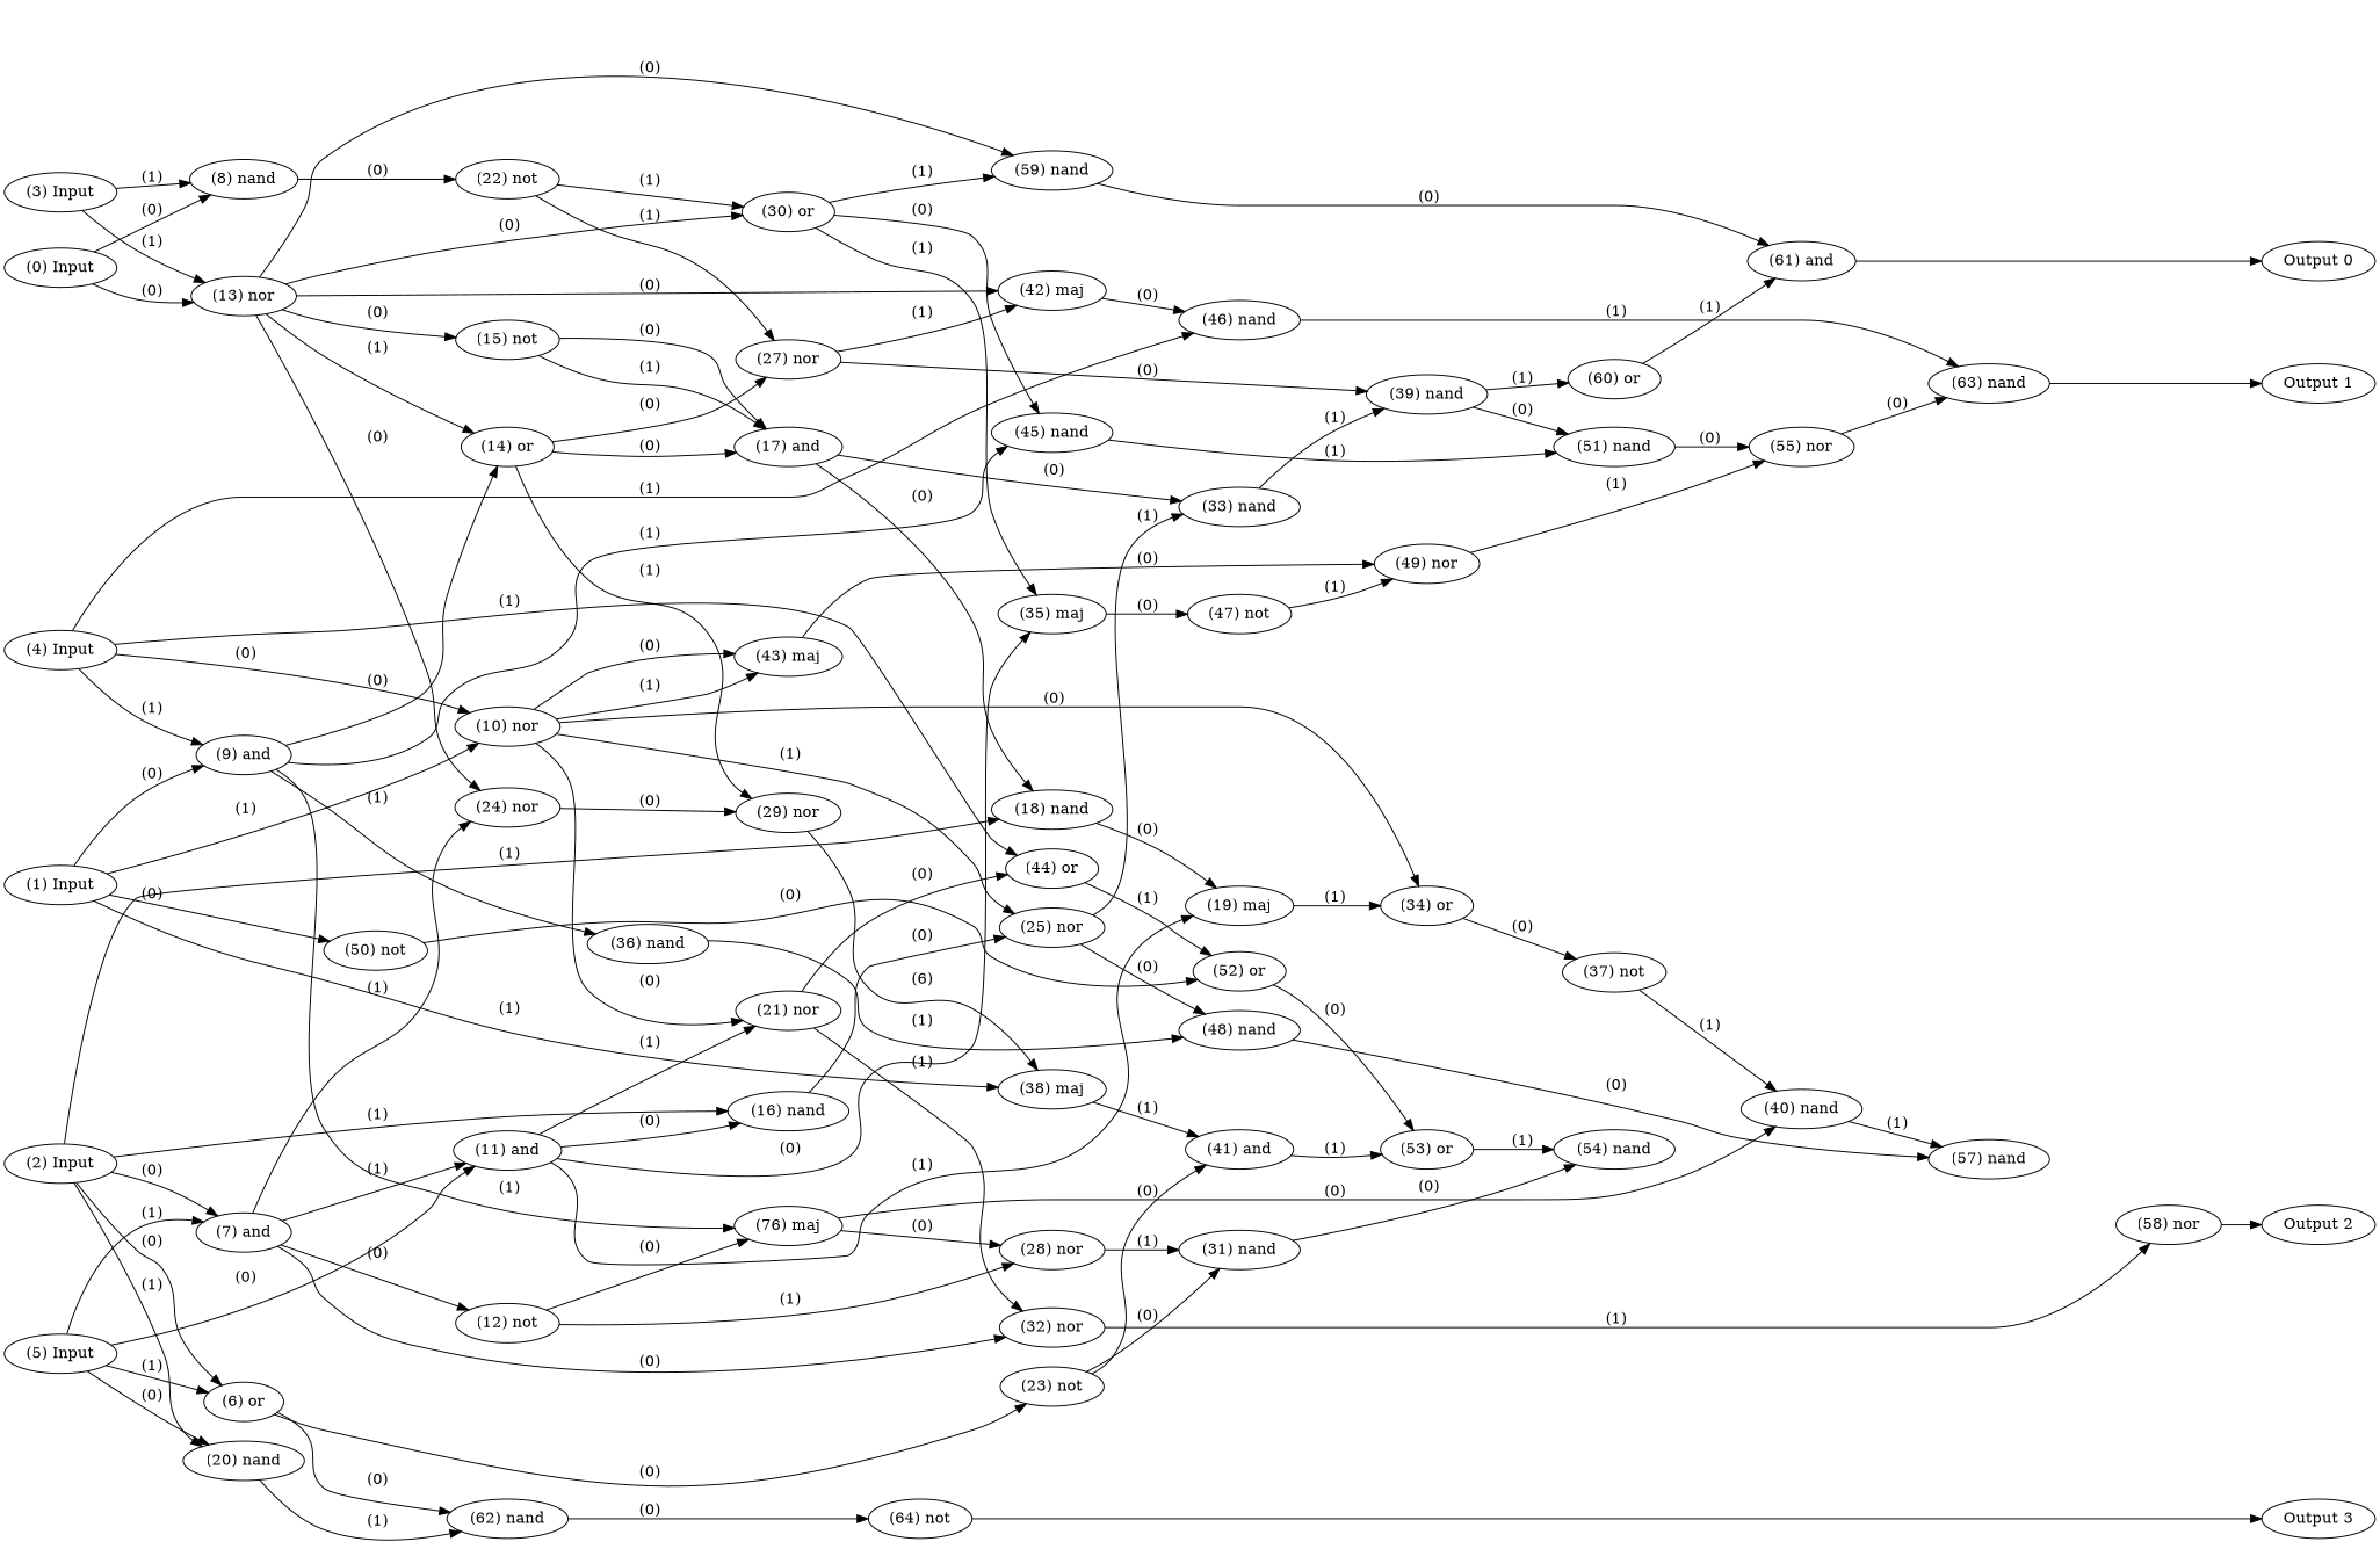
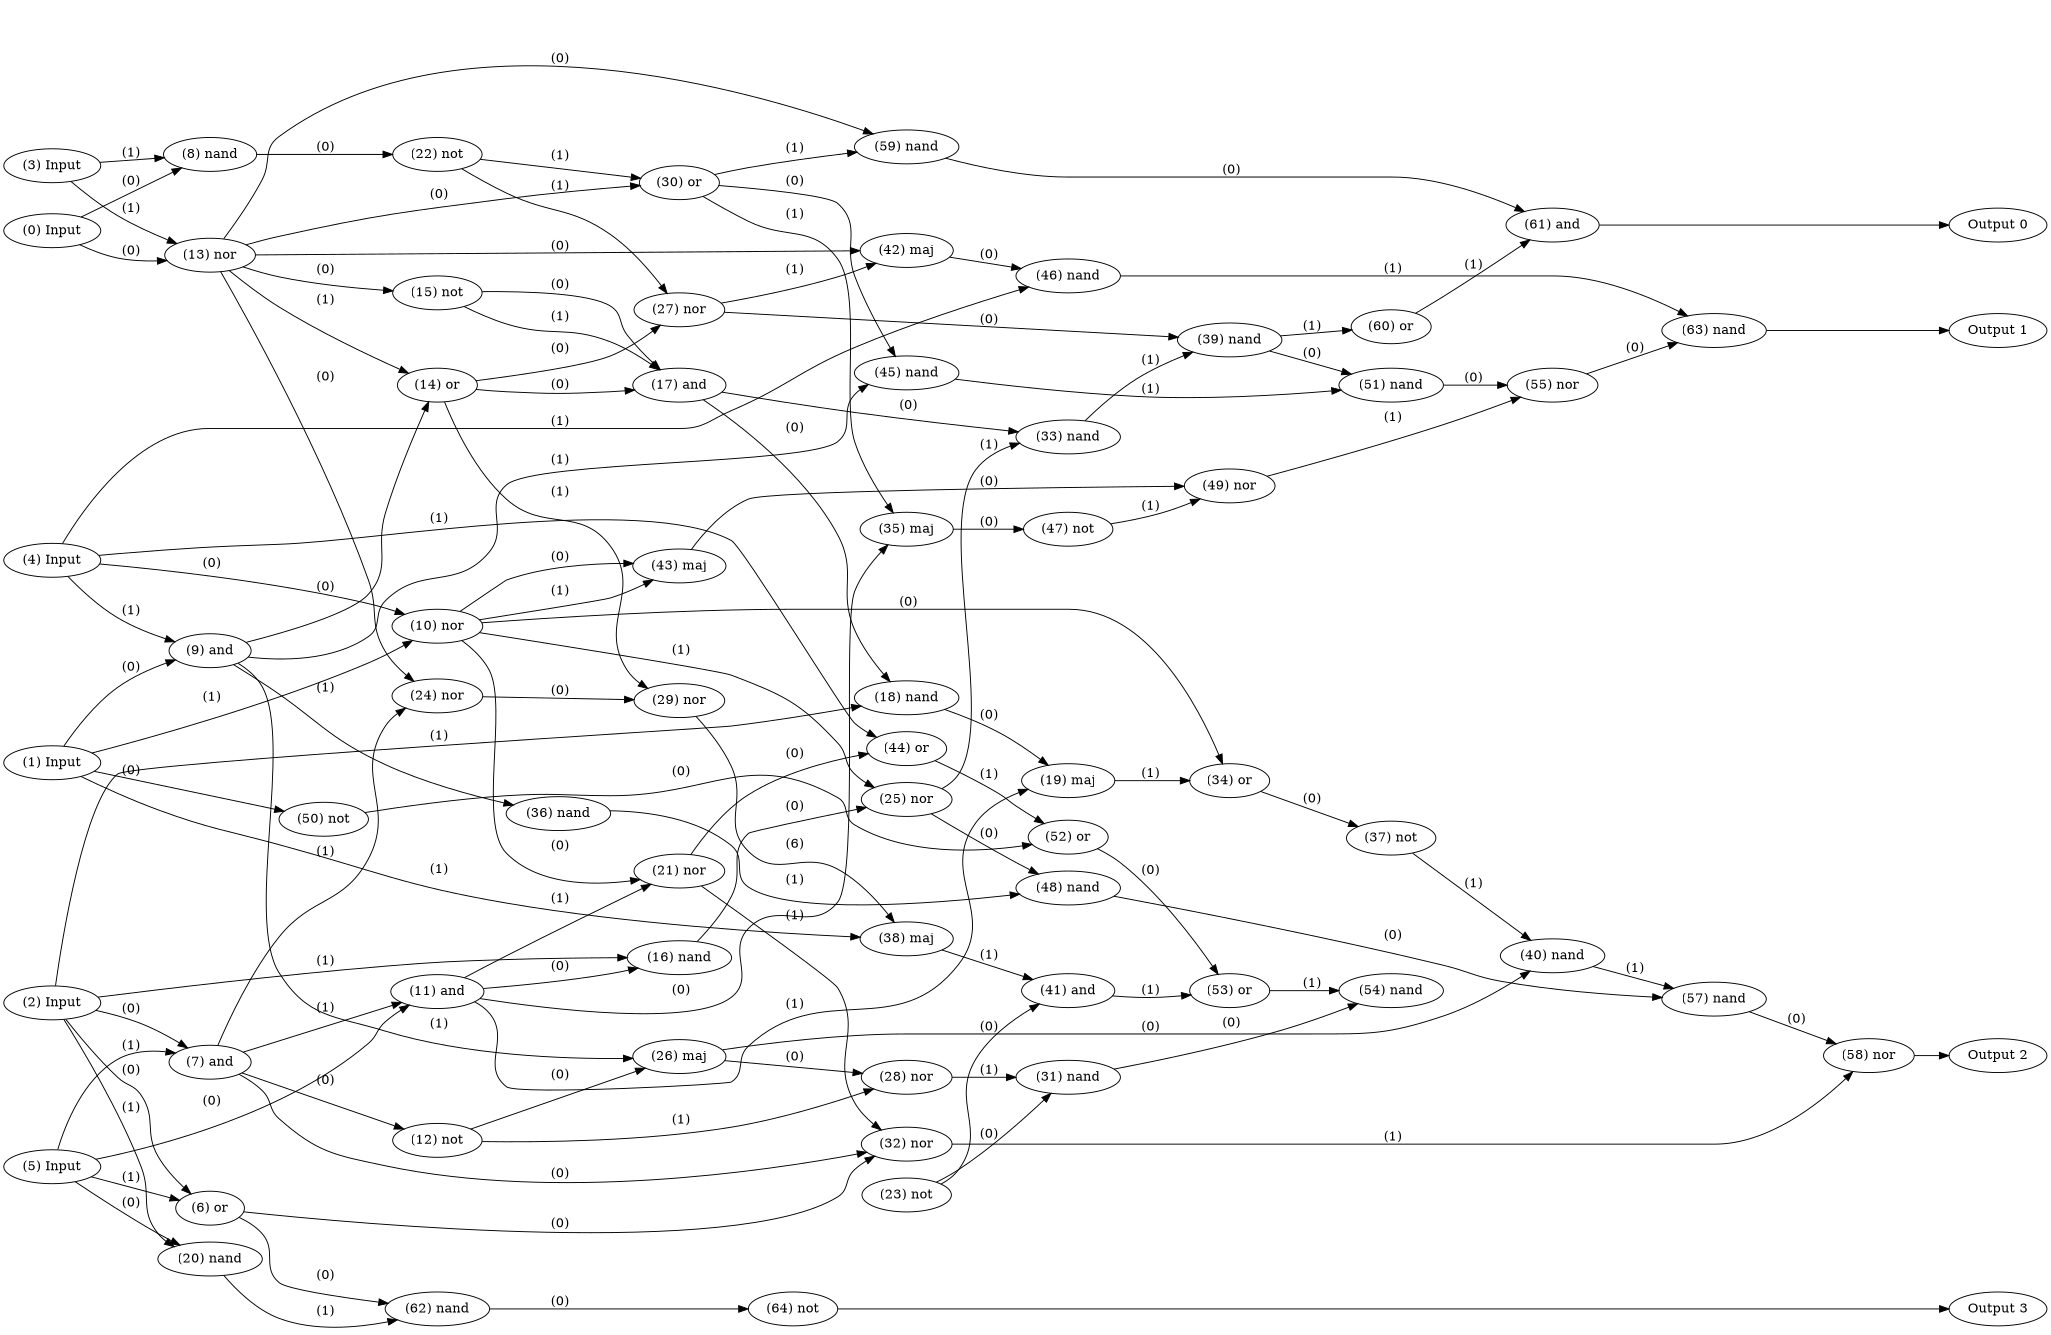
  digraph {
    rankdir=LR
    node [color=black fontcolor=black labelfontcolor=black]
    edge [bold=true color=black fontcolor=black labelfontcolor=black]
    n1 [label="(0) Input"]
    n2 [label="(1) Input"]
    n3 [label="(2) Input"]
    n4 [label="(3) Input"]
    n5 [label="(4) Input"]
    n6 [label="(5) Input"]
    n7 [label="Output 0"]
    n8 [label="Output 1"]
    n9 [label="Output 2"]
    n10 [label="Output 3"]
    n11 [label="(8) nand"]
    n12 [label="(13) nor"]
    n13 [label="(9) and"]
    n14 [label="(10) nor"]
    n15 [label="(38) maj"]
    n16 [label="(50) not"]
    n17 [label="(6) or"]
    n18 [label="(7) and"]
    n19 [label="(16) nand"]
    n20 [label="(18) nand"]
    n21 [label="(20) nand"]
    n22 [label="(44) or"]
    n23 [label="(46) nand"]
    n24 [label="(11) and"]
    n25 [label="(22) not"]
    n26 [label="(24) nor"]
    n27 [label="(14) or"]
    n28 [label="(15) not"]
    n29 [label="(30) or"]
    n30 [label="(42) maj"]
    n31 [label="(59) nand"]
-   n32 [label="(76) maj"]
+   n32 [label="(26) maj"]
    n33 [label="(36) nand"]
    n34 [label="(45) nand"]
    n35 [label="(21) nor"]
    n36 [label="(25) nor"]
    n37 [label="(34) or"]
    n38 [label="(43) maj"]
    n39 [label="(41) and"]
    n40 [label="(52) or"]
    n41 [label="(23) not"]
    n42 [label="(62) nand"]
    n43 [label="(12) not"]
    n44 [label="(32) nor"]
    n45 [label="(19) maj"]
    n46 [label="(63) nand"]
    n47 [label="(35) maj"]
    n48 [label="(31) nand"]
    n49 [label="(64) not"]
    n50 [label="(28) nor"]
    n51 [label="(29) nor"]
    n52 [label="(58) nor"]
    n53 [label="(27) nor"]
    n54 [label="(17) and"]
    n55 [label="(40) nand"]
    n56 [label="(48) nand"]
    n57 [label="(51) nand"]
    n58 [label="(33) nand"]
    n59 [label="(37) not"]
    n60 [label="(49) nor"]
    n61 [label="(47) not"]
    n62 [label="(61) and"]
    n63 [label="(39) nand"]
    n64 [label="(54) nand"]
    n65 [label="(53) or"]
    n66 [label="(57) nand"]
    n67 [label="(60) or"]
    n68 [label="(55) nor"]
    subgraph sub_1 {
      rank=source
      n1
      n2
      n3
      n4
      n5
      n6
    }
    subgraph sub_2 {
      rank=max
      n7
      n8
      n9
      n10
    }
    n1 -> n11 [label=" (0)"]
    n1 -> n12 [label=" (0)"]
    n2 -> n13 [label=" (0)"]
    n2 -> n14 [label=" (1)"]
    n2 -> n15 [label=" (1)"]
    n2 -> n16 [label=" (0)"]
    n3 -> n17 [label=" (0)"]
    n3 -> n18 [label=" (0)"]
    n3 -> n19 [label=" (1)"]
    n3 -> n20 [label=" (1)"]
    n3 -> n21 [label=" (1)"]
    n4 -> n11 [label=" (1)"]
    n4 -> n12 [label=" (1)"]
    n5 -> n13 [label=" (1)"]
    n5 -> n14 [label=" (0)"]
    n5 -> n22 [label=" (1)"]
    n5 -> n23 [label=" (1)"]
    n6 -> n17 [label=" (1)"]
    n6 -> n18 [label=" (1)"]
    n6 -> n21 [label=" (0)"]
    n6 -> n24 [label=" (0)"]
    n11 -> n25 [label=" (0)"]
    n12 -> n26 [label=" (0)"]
    n12 -> n27 [label=" (1)"]
    n12 -> n28 [label=" (0)"]
    n12 -> n29 [label=" (0)"]
    n12 -> n30 [label=" (0)"]
    n12 -> n31 [label=" (0)"]
    n13 -> n27 [label=" (0)"]
    n13 -> n32 [label=" (1)"]
    n13 -> n33 [label=" (1)"]
    n13 -> n34 [label=" (1)"]
    n14 -> n35 [label=" (0)"]
    n14 -> n36 [label=" (1)"]
    n14 -> n37 [label=" (0)"]
    n14 -> n38 [label=" (0)"]
    n14 -> n38 [label=" (1)"]
    n15 -> n39 [label=" (1)"]
    n16 -> n40 [label=" (0)"]
-   n17 -> n41 [label=" (0)"]
+   n17 -> n44 [label=" (0)"]
    n17 -> n42 [label=" (0)"]
    n18 -> n24 [label=" (1)"]
    n18 -> n26 [label=" (1)"]
    n18 -> n43 [label=" (0)"]
    n18 -> n44 [label=" (0)"]
    n19 -> n36 [label=" (0)"]
    n20 -> n45 [label=" (0)"]
    n21 -> n42 [label=" (1)"]
    n22 -> n40 [label=" (1)"]
    n23 -> n46 [label=" (1)"]
    n24 -> n19 [label=" (0)"]
    n24 -> n35 [label=" (1)"]
    n24 -> n45 [label=" (1)"]
    n24 -> n47 [label=" (0)"]
    n25 -> n29 [label=" (1)"]
    n25 -> n53 [label=" (1)"]
    n26 -> n51 [label=" (0)"]
    n27 -> n51 [label=" (1)"]
    n27 -> n53 [label=" (0)"]
    n27 -> n54 [label=" (0)"]
    n28 -> n54 [label=" (0)"]
    n28 -> n54 [label=" (1)"]
    n29 -> n31 [label=" (1)"]
    n29 -> n34 [label=" (0)"]
    n29 -> n47 [label=" (1)"]
    n30 -> n23 [label=" (0)"]
    n31 -> n62 [label=" (0)"]
    n32 -> n50 [label=" (0)"]
    n32 -> n55 [label=" (0)"]
    n33 -> n56 [label=" (1)"]
    n34 -> n57 [label=" (1)"]
    n35 -> n22 [label=" (0)"]
    n35 -> n44 [label=" (1)"]
    n36 -> n56 [label=" (0)"]
    n36 -> n58 [label=" (1)"]
    n37 -> n59 [label=" (0)"]
    n38 -> n60 [label=" (0)"]
    n39 -> n65 [label=" (1)"]
    n40 -> n65 [label=" (0)"]
    n41 -> n39 [label=" (0)"]
    n41 -> n48 [label=" (0)"]
    n42 -> n49 [label=" (0)"]
    n43 -> n32 [label=" (0)"]
    n43 -> n50 [label=" (1)"]
    n44 -> n52 [label=" (1)"]
    n45 -> n37 [label=" (1)"]
    n46 -> n8
    n47 -> n61 [label=" (0)"]
    n48 -> n64 [label=" (0)"]
    n49 -> n10
    n50 -> n48 [label=" (1)"]
    n51 -> n15 [label=" (6)"]
    n52 -> n9
    n53 -> n30 [label=" (1)"]
    n53 -> n63 [label=" (0)"]
    n54 -> n20 [label=" (0)"]
    n54 -> n58 [label=" (0)"]
    n55 -> n66 [label=" (1)"]
    n56 -> n66 [label=" (0)"]
    n57 -> n68 [label=" (0)"]
    n58 -> n63 [label=" (1)"]
    n59 -> n55 [label=" (1)"]
    n60 -> n68 [label=" (1)"]
    n61 -> n60 [label=" (1)"]
    n62 -> n7
    n63 -> n57 [label=" (0)"]
    n63 -> n67 [label=" (1)"]
    n65 -> n64 [label=" (1)"]
+   n66 -> n52 [label=" (0)"]
    n67 -> n62 [label=" (1)"]
    n68 -> n46 [label=" (0)"]
  }
